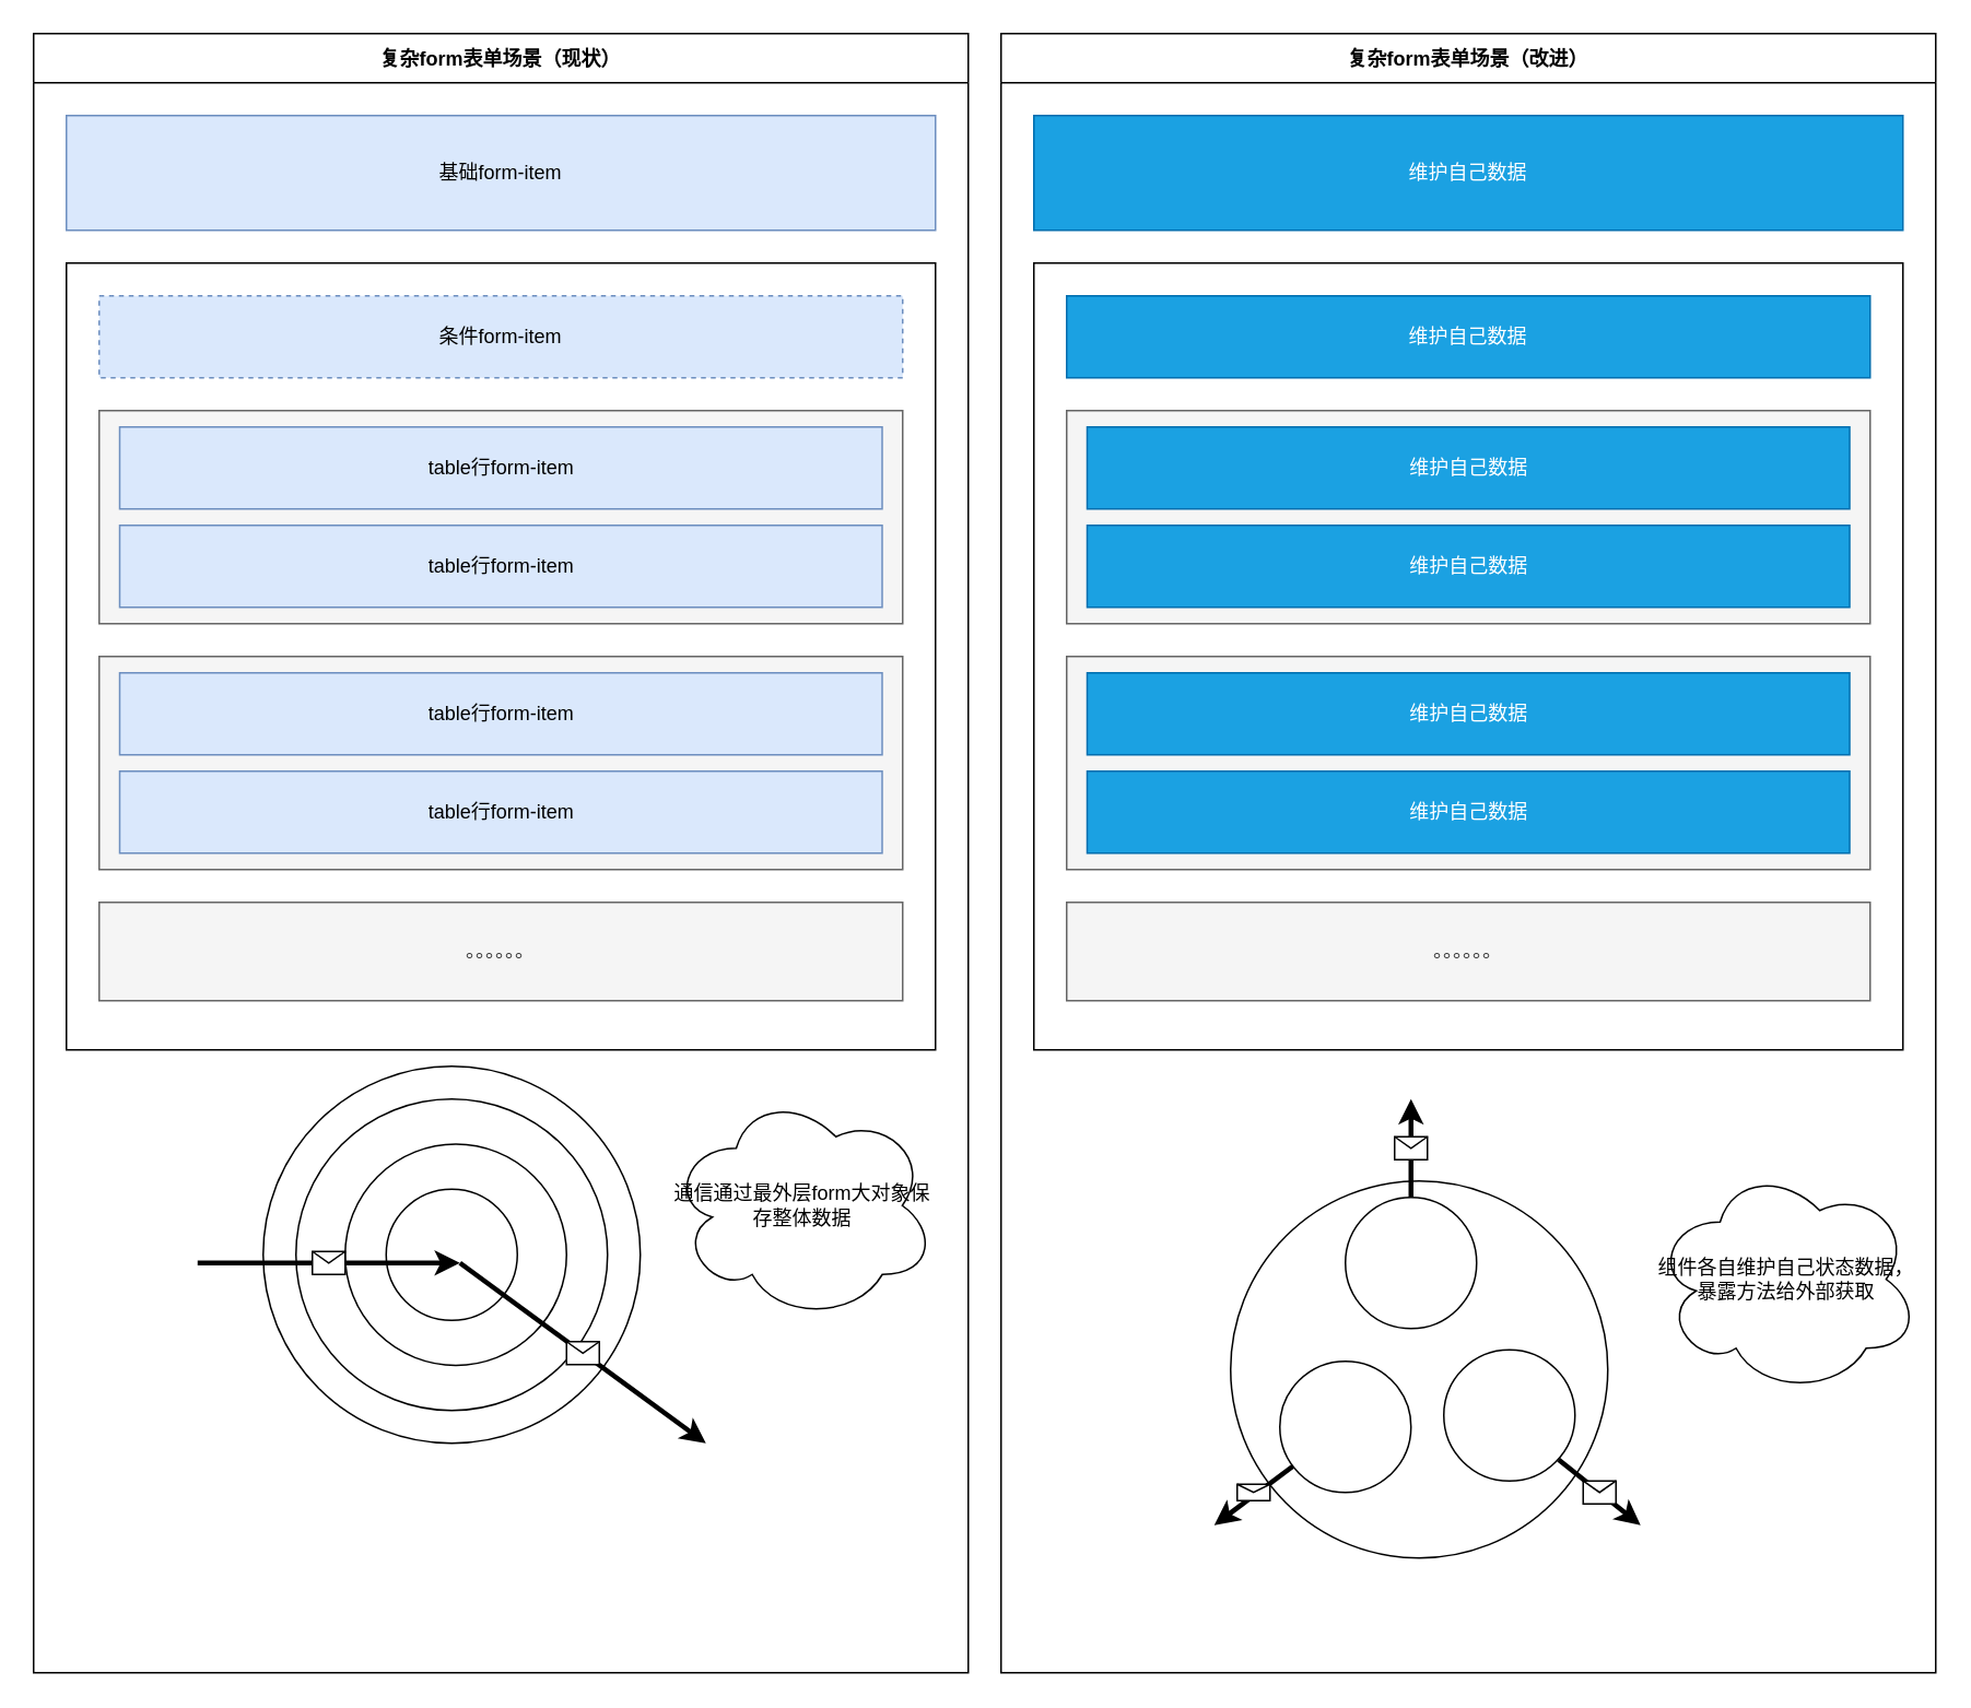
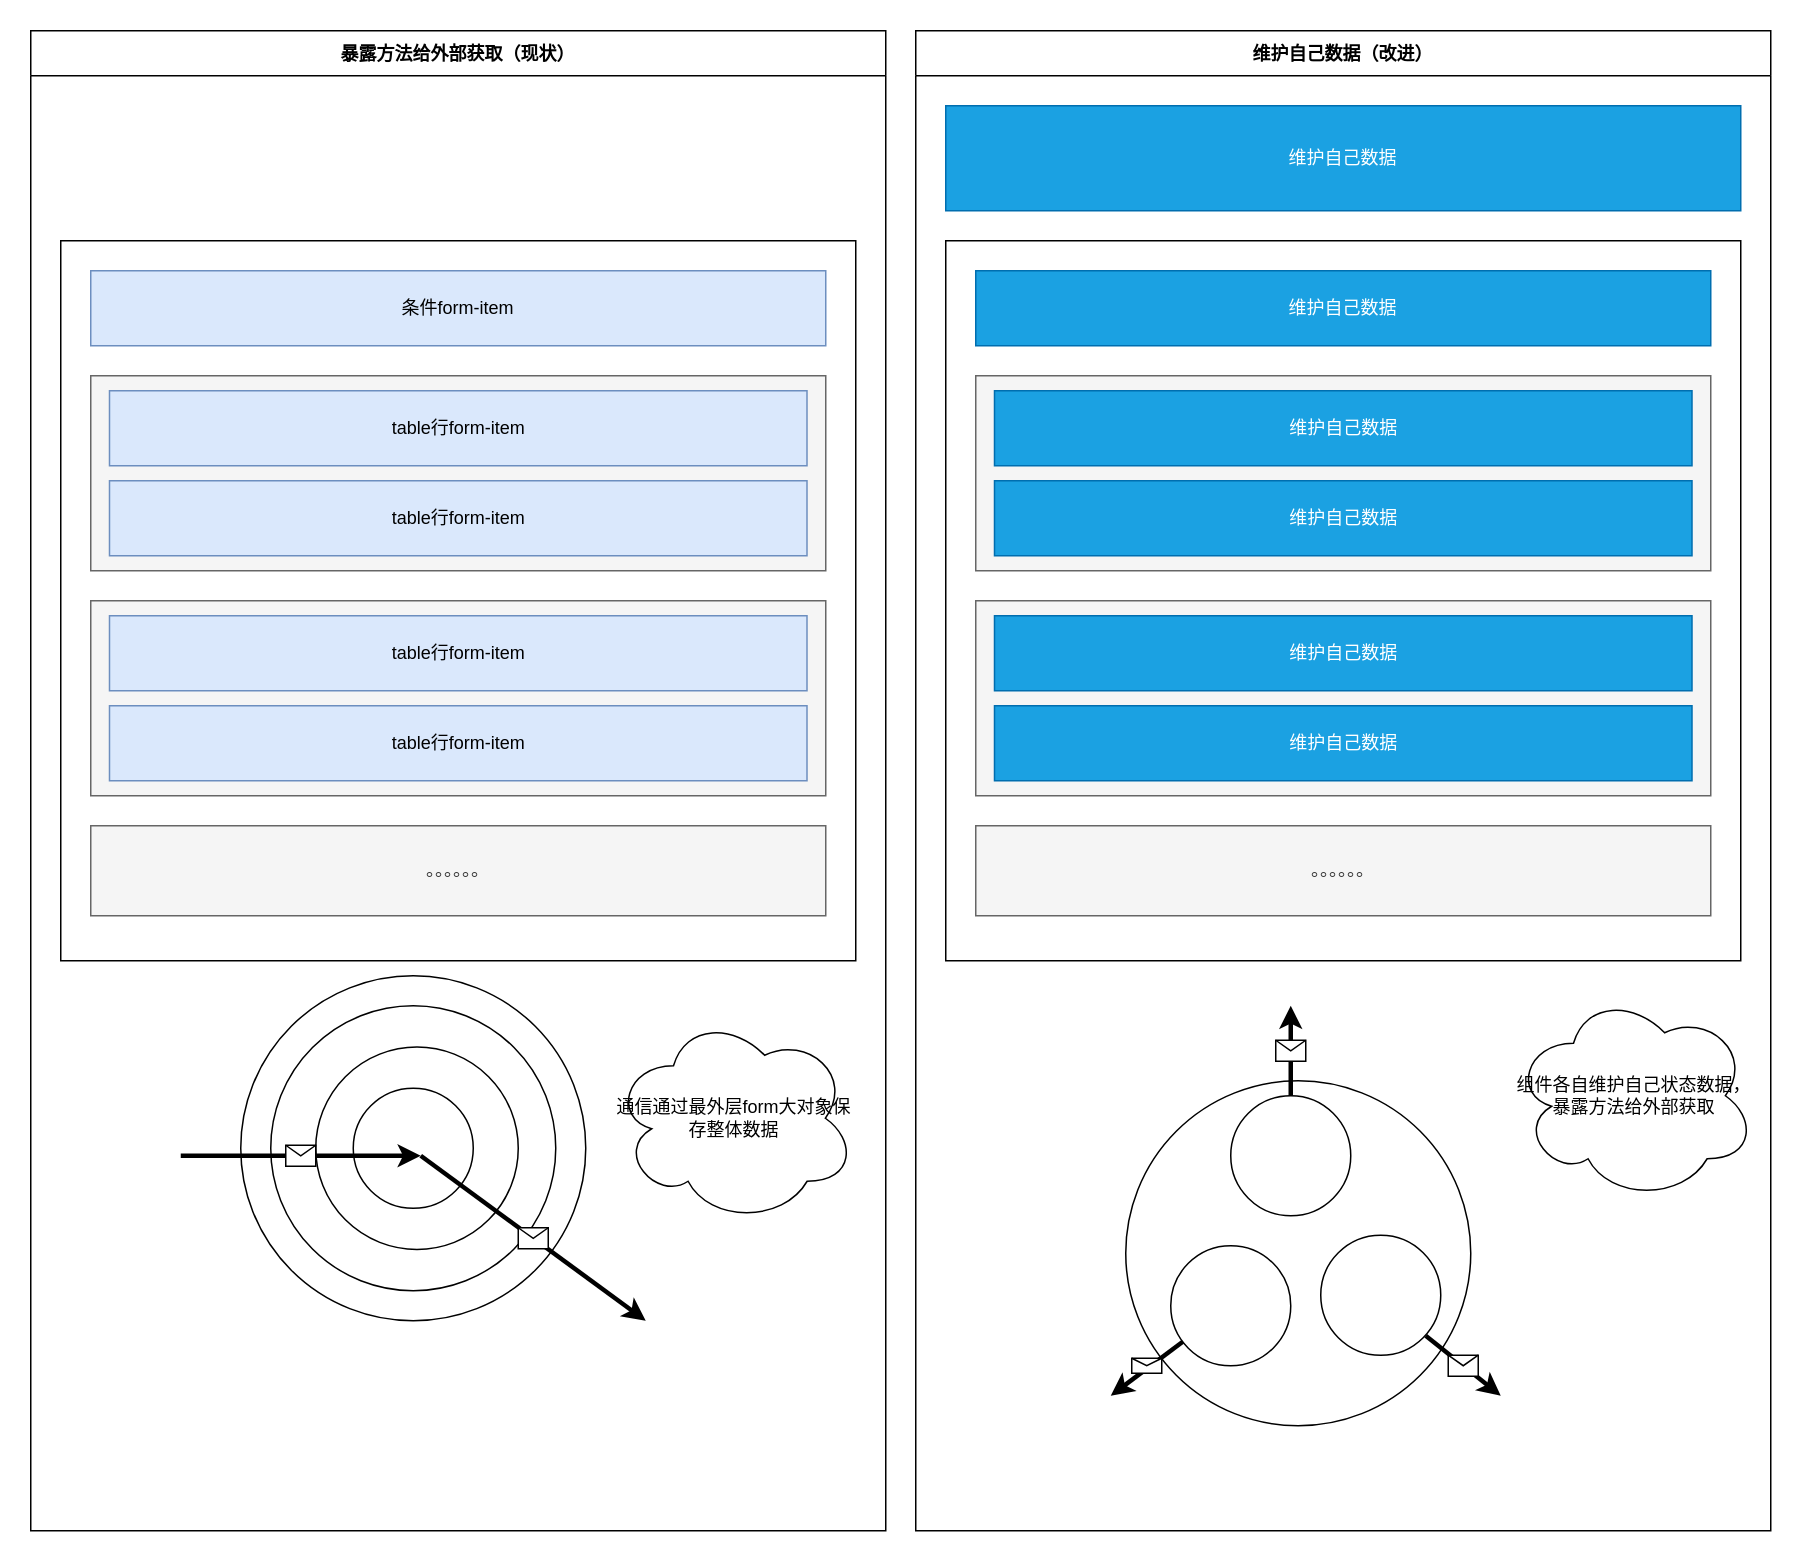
  <mxCell id="0" />
  <mxCell id="1" parent="0" />
- <mxCell id="2" value="复杂form表单场景（现状）" style="swimlane;startSize=30;" vertex="1" parent="1"><mxGeometry x="20" y="20" width="570" height="1000" as="geometry" /></mxCell>
- <mxCell id="3" value="基础form-item" style="rounded=0;whiteSpace=wrap;html=1;fillColor=#dae8fc;strokeColor=#6c8ebf;" vertex="1" parent="2"><mxGeometry x="20" y="50" width="530" height="70" as="geometry" /></mxCell>
+ <mxCell id="2" value="暴露方法给外部获取（现状）" style="swimlane;startSize=30;" vertex="1" parent="1"><mxGeometry x="20" y="20" width="570" height="1000" as="geometry" /></mxCell>
  <mxCell id="4" value="" style="rounded=0;whiteSpace=wrap;html=1;" vertex="1" parent="2"><mxGeometry x="20" y="140" width="530" height="480" as="geometry" /></mxCell>
- <mxCell id="5" value="条件form-item" style="rounded=0;whiteSpace=wrap;html=1;fillColor=#dae8fc;strokeColor=#6c8ebf;dashed=1;" vertex="1" parent="2"><mxGeometry x="40" y="160" width="490" height="50" as="geometry" /></mxCell>
+ <mxCell id="5" value="条件form-item" style="rounded=0;whiteSpace=wrap;html=1;fillColor=#dae8fc;strokeColor=#6c8ebf;" vertex="1" parent="2"><mxGeometry x="40" y="160" width="490" height="50" as="geometry" /></mxCell>
  <mxCell id="6" value="" style="rounded=0;whiteSpace=wrap;html=1;fillColor=#f5f5f5;fontColor=#333333;strokeColor=#666666;" vertex="1" parent="2"><mxGeometry x="40" y="230" width="490" height="130" as="geometry" /></mxCell>
  <mxCell id="7" value="table行form-item" style="rounded=0;whiteSpace=wrap;html=1;fillColor=#dae8fc;strokeColor=#6c8ebf;" vertex="1" parent="2"><mxGeometry x="52.5" y="240" width="465" height="50" as="geometry" /></mxCell>
  <mxCell id="8" value="table行form-item" style="rounded=0;whiteSpace=wrap;html=1;fillColor=#dae8fc;strokeColor=#6c8ebf;" vertex="1" parent="2"><mxGeometry x="52.5" y="300" width="465" height="50" as="geometry" /></mxCell>
  <mxCell id="9" value="" style="rounded=0;whiteSpace=wrap;html=1;fillColor=#f5f5f5;fontColor=#333333;strokeColor=#666666;" vertex="1" parent="2"><mxGeometry x="40" y="380" width="490" height="130" as="geometry" /></mxCell>
  <mxCell id="10" value="table行form-item" style="rounded=0;whiteSpace=wrap;html=1;fillColor=#dae8fc;strokeColor=#6c8ebf;" vertex="1" parent="2"><mxGeometry x="52.5" y="390" width="465" height="50" as="geometry" /></mxCell>
  <mxCell id="11" value="table行form-item" style="rounded=0;whiteSpace=wrap;html=1;fillColor=#dae8fc;strokeColor=#6c8ebf;" vertex="1" parent="2"><mxGeometry x="52.5" y="450" width="465" height="50" as="geometry" /></mxCell>
  <mxCell id="12" value="。。。。。。" style="rounded=0;whiteSpace=wrap;html=1;fillColor=#f5f5f5;fontColor=#333333;strokeColor=#666666;" vertex="1" parent="2"><mxGeometry x="40" y="530" width="490" height="60" as="geometry" /></mxCell>
  <mxCell id="13" value="" style="ellipse;whiteSpace=wrap;html=1;aspect=fixed;" vertex="1" parent="2"><mxGeometry x="140" y="630" width="230" height="230" as="geometry" /></mxCell>
  <mxCell id="14" value="" style="ellipse;whiteSpace=wrap;html=1;aspect=fixed;" vertex="1" parent="2"><mxGeometry x="160" y="650" width="190" height="190" as="geometry" /></mxCell>
  <mxCell id="15" value="" style="ellipse;whiteSpace=wrap;html=1;aspect=fixed;" vertex="1" parent="2"><mxGeometry x="190" y="677.5" width="135" height="135" as="geometry" /></mxCell>
  <mxCell id="16" value="" style="ellipse;whiteSpace=wrap;html=1;aspect=fixed;" vertex="1" parent="2"><mxGeometry x="215" y="705" width="80" height="80" as="geometry" /></mxCell>
  <mxCell id="17" value="" style="endArrow=classic;html=1;rounded=0;strokeWidth=3;" edge="1" parent="2"><mxGeometry relative="1" as="geometry"><mxPoint x="100" y="750" as="sourcePoint" /><mxPoint x="260" y="750" as="targetPoint" /><Array as="points"><mxPoint x="120" y="750" /></Array></mxGeometry></mxCell>
  <mxCell id="18" value="" style="shape=message;html=1;outlineConnect=0;" vertex="1" parent="17"><mxGeometry width="20" height="14" relative="1" as="geometry"><mxPoint x="-10" y="-7" as="offset" /></mxGeometry></mxCell>
- <mxCell id="19" value="通信通过最外层form大对象保存整体数据" style="ellipse;shape=cloud;whiteSpace=wrap;html=1;" vertex="1" parent="2"><mxGeometry x="388" y="645" width="162" height="140" as="geometry" /></mxCell>
+ <mxCell id="19" value="通信通过最外层form大对象保存整体数据" style="ellipse;shape=cloud;whiteSpace=wrap;html=1;" vertex="1" parent="2"><mxGeometry x="388" y="655" width="162" height="140" as="geometry" /></mxCell>
  <mxCell id="20" value="" style="endArrow=classic;html=1;rounded=0;strokeWidth=3;" edge="1" parent="2"><mxGeometry relative="1" as="geometry"><mxPoint x="260" y="750" as="sourcePoint" /><mxPoint x="410" y="860" as="targetPoint" /></mxGeometry></mxCell>
  <mxCell id="21" value="" style="shape=message;html=1;outlineConnect=0;" vertex="1" parent="20"><mxGeometry width="20" height="14" relative="1" as="geometry"><mxPoint x="-10" y="-7" as="offset" /></mxGeometry></mxCell>
- <mxCell id="22" value="复杂form表单场景（改进）" style="swimlane;startSize=30;" vertex="1" parent="1"><mxGeometry x="610" y="20" width="570" height="1000" as="geometry" /></mxCell>
+ <mxCell id="22" value="维护自己数据（改进）" style="swimlane;startSize=30;" vertex="1" parent="1"><mxGeometry x="610" y="20" width="570" height="1000" as="geometry" /></mxCell>
  <mxCell id="23" value="维护自己数据" style="rounded=0;whiteSpace=wrap;html=1;fillColor=#1ba1e2;strokeColor=#006EAF;fontColor=#ffffff;" vertex="1" parent="22"><mxGeometry x="20" y="50" width="530" height="70" as="geometry" /></mxCell>
  <mxCell id="24" value="" style="rounded=0;whiteSpace=wrap;html=1;" vertex="1" parent="22"><mxGeometry x="20" y="140" width="530" height="480" as="geometry" /></mxCell>
  <mxCell id="25" value="维护自己数据" style="rounded=0;whiteSpace=wrap;html=1;fillColor=#1ba1e2;strokeColor=#006EAF;fontColor=#ffffff;" vertex="1" parent="22"><mxGeometry x="40" y="160" width="490" height="50" as="geometry" /></mxCell>
  <mxCell id="26" value="" style="rounded=0;whiteSpace=wrap;html=1;fillColor=#f5f5f5;fontColor=#333333;strokeColor=#666666;" vertex="1" parent="22"><mxGeometry x="40" y="230" width="490" height="130" as="geometry" /></mxCell>
  <mxCell id="27" value="&lt;span style=&quot;color: rgb(255, 255, 255);&quot;&gt;维护自己数据&lt;/span&gt;" style="rounded=0;whiteSpace=wrap;html=1;fillColor=#1ba1e2;strokeColor=#006EAF;fontColor=#ffffff;" vertex="1" parent="22"><mxGeometry x="52.5" y="240" width="465" height="50" as="geometry" /></mxCell>
  <mxCell id="28" value="&lt;span style=&quot;color: rgb(255, 255, 255);&quot;&gt;维护自己数据&lt;/span&gt;" style="rounded=0;whiteSpace=wrap;html=1;fillColor=#1ba1e2;strokeColor=#006EAF;fontColor=#ffffff;" vertex="1" parent="22"><mxGeometry x="52.5" y="300" width="465" height="50" as="geometry" /></mxCell>
  <mxCell id="29" value="" style="rounded=0;whiteSpace=wrap;html=1;fillColor=#f5f5f5;fontColor=#333333;strokeColor=#666666;" vertex="1" parent="22"><mxGeometry x="40" y="380" width="490" height="130" as="geometry" /></mxCell>
  <mxCell id="30" value="&lt;span style=&quot;color: rgb(255, 255, 255);&quot;&gt;维护自己数据&lt;/span&gt;" style="rounded=0;whiteSpace=wrap;html=1;fillColor=#1ba1e2;strokeColor=#006EAF;fontColor=#ffffff;" vertex="1" parent="22"><mxGeometry x="52.5" y="390" width="465" height="50" as="geometry" /></mxCell>
  <mxCell id="31" value="&lt;span style=&quot;color: rgb(255, 255, 255);&quot;&gt;维护自己数据&lt;/span&gt;" style="rounded=0;whiteSpace=wrap;html=1;fillColor=#1ba1e2;strokeColor=#006EAF;fontColor=#ffffff;" vertex="1" parent="22"><mxGeometry x="52.5" y="450" width="465" height="50" as="geometry" /></mxCell>
  <mxCell id="32" value="。。。。。。" style="rounded=0;whiteSpace=wrap;html=1;fillColor=#f5f5f5;fontColor=#333333;strokeColor=#666666;" vertex="1" parent="22"><mxGeometry x="40" y="530" width="490" height="60" as="geometry" /></mxCell>
  <mxCell id="33" value="" style="ellipse;whiteSpace=wrap;html=1;aspect=fixed;" vertex="1" parent="22"><mxGeometry x="140" y="700" width="230" height="230" as="geometry" /></mxCell>
  <mxCell id="34" value="" style="ellipse;whiteSpace=wrap;html=1;aspect=fixed;" vertex="1" parent="22"><mxGeometry x="210" y="710" width="80" height="80" as="geometry" /></mxCell>
  <mxCell id="35" value="" style="ellipse;whiteSpace=wrap;html=1;aspect=fixed;" vertex="1" parent="22"><mxGeometry x="170" y="810" width="80" height="80" as="geometry" /></mxCell>
  <mxCell id="36" value="" style="ellipse;whiteSpace=wrap;html=1;aspect=fixed;" vertex="1" parent="22"><mxGeometry x="270" y="803" width="80" height="80" as="geometry" /></mxCell>
- <mxCell id="37" value="组件各自维护自己状态数据，暴露方法给外部获取" style="ellipse;shape=cloud;whiteSpace=wrap;html=1;" vertex="1" parent="22"><mxGeometry x="398" y="690" width="162" height="140" as="geometry" /></mxCell>
+ <mxCell id="37" value="组件各自维护自己状态数据，暴露方法给外部获取" style="ellipse;shape=cloud;whiteSpace=wrap;html=1;" vertex="1" parent="22"><mxGeometry x="398" y="640" width="162" height="140" as="geometry" /></mxCell>
  <mxCell id="38" value="" style="endArrow=classic;html=1;rounded=0;strokeWidth=3;" edge="1" parent="22"><mxGeometry relative="1" as="geometry"><mxPoint x="340" y="870" as="sourcePoint" /><mxPoint x="390" y="910" as="targetPoint" /></mxGeometry></mxCell>
  <mxCell id="39" value="" style="shape=message;html=1;outlineConnect=0;" vertex="1" parent="38"><mxGeometry width="20" height="14" relative="1" as="geometry"><mxPoint x="-10" y="-7" as="offset" /></mxGeometry></mxCell>
  <mxCell id="40" value="" style="endArrow=classic;html=1;rounded=0;strokeWidth=3;exitX=0.5;exitY=0;exitDx=0;exitDy=0;" edge="1" parent="22" source="34"><mxGeometry relative="1" as="geometry"><mxPoint x="230" y="610" as="sourcePoint" /><mxPoint x="250" y="650" as="targetPoint" /></mxGeometry></mxCell>
  <mxCell id="41" value="" style="shape=message;html=1;outlineConnect=0;" vertex="1" parent="40"><mxGeometry width="20" height="14" relative="1" as="geometry"><mxPoint x="-10" y="-7" as="offset" /></mxGeometry></mxCell>
  <mxCell id="42" value="" style="endArrow=classic;html=1;rounded=0;strokeWidth=3;" edge="1" parent="1" source="35"><mxGeometry relative="1" as="geometry"><mxPoint x="640" y="860" as="sourcePoint" /><mxPoint x="740" y="930" as="targetPoint" /></mxGeometry></mxCell>
  <mxCell id="43" value="" style="shape=message;html=1;outlineConnect=0;" vertex="1" parent="42"><mxGeometry width="20" height="10" relative="1" as="geometry"><mxPoint x="-10" y="-7" as="offset" /></mxGeometry></mxCell>
